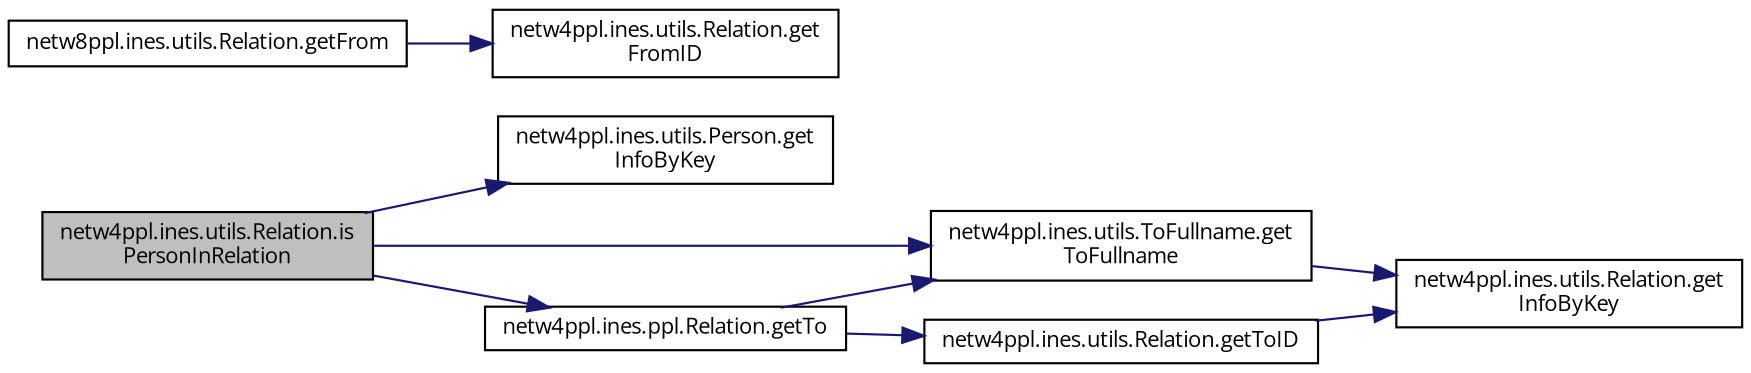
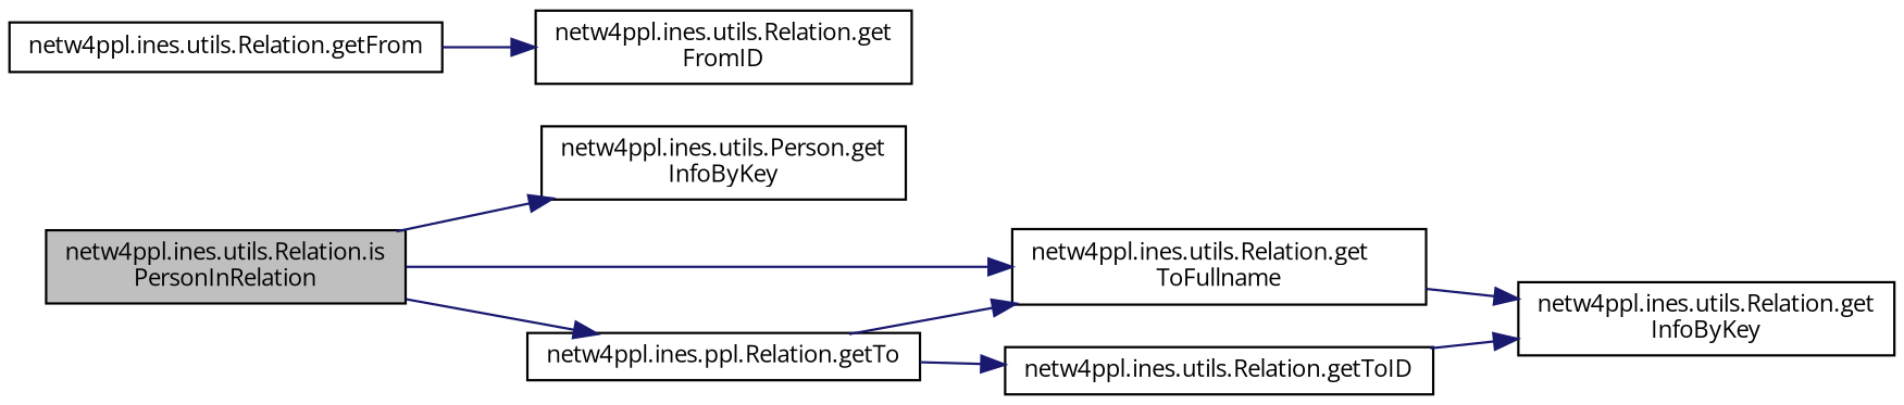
  digraph {
    fontname="Open Sans"
    rankdir=LR
    node [color=black fillcolor=white fontname="Open Sans" fontsize=10 shape=record style=filled]
    edge [color=midnightblue fontname="Open Sans" fontsize=10 labelfontname=Helvetica labelfontsize=10 style=solid]
    n1 [fillcolor=grey75 fontcolor=black height=0.2 label="netw4ppl.ines.utils.Relation.is\lPersonInRelation" width=0.4]
    n2 [height=0.2 label="netw4ppl.ines.utils.Person.get\lInfoByKey" width=0.4]
    n3 [height=0.2 label="netw4ppl.ines.ppl.Relation.getTo" width=0.4]
-   n4 [height=0.2 label="netw4ppl.ines.utils.ToFullname.get\lToFullname" width=0.4]
-   n5 [height=0.2 label="netw8ppl.ines.utils.Relation.getFrom" width=0.4]
+   n4 [height=0.2 label="netw4ppl.ines.utils.Relation.get\lToFullname" width=0.4]
+   n5 [height=0.2 label="netw4ppl.ines.utils.Relation.getFrom" width=0.4]
    n6 [height=0.2 label="netw4ppl.ines.utils.Relation.get\lFromID" width=0.4]
    n7 [height=0.2 label="netw4ppl.ines.utils.Relation.getToID" width=0.4]
    n8 [height=0.2 label="netw4ppl.ines.utils.Relation.get\lInfoByKey" width=0.4]
    n1 -> n2
    n1 -> n3
    n1 -> n4
    n3 -> n4
    n3 -> n7
    n4 -> n8
    n5 -> n6
    n7 -> n8
  }
